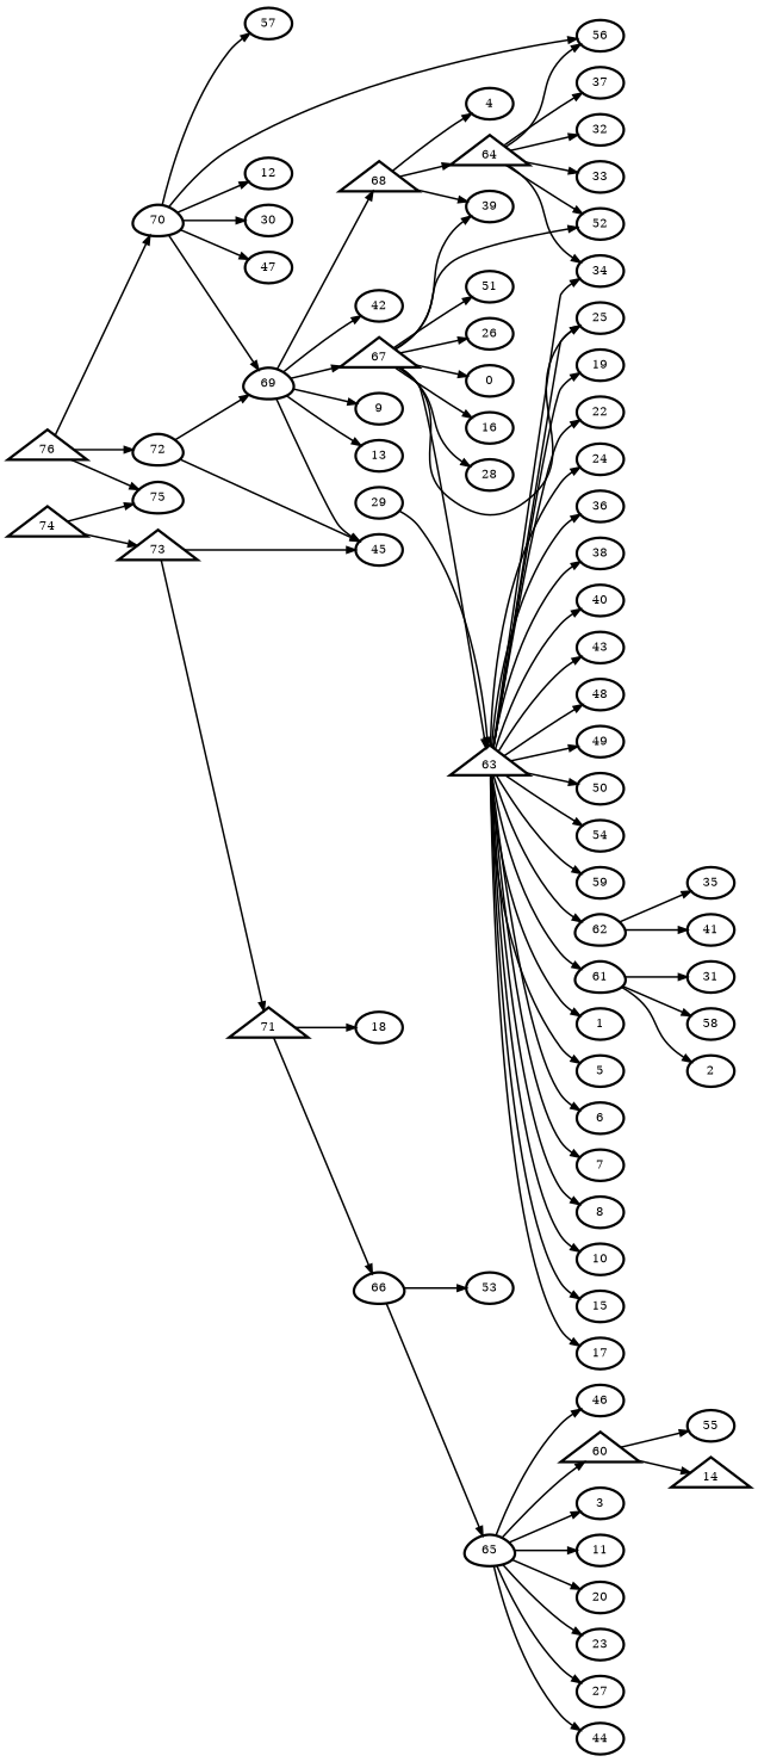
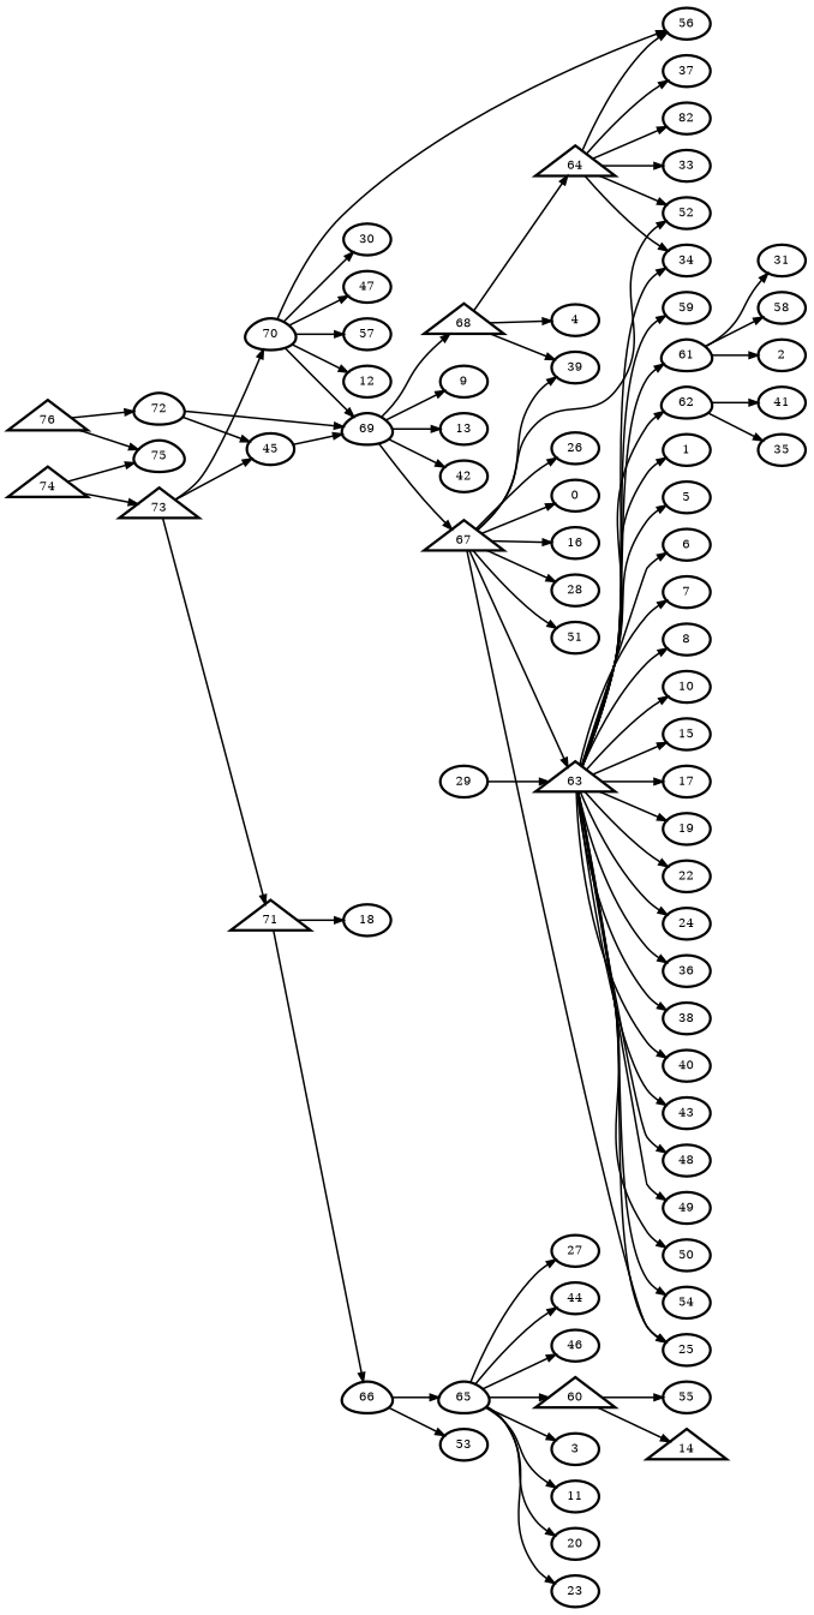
  digraph {
    rankdir=LR
    node [penwidth=3]
    edge [penwidth=2]
    n1 [label=0]
    n2 [label=1]
    n3 [label=2]
    n4 [label=3]
    n5 [label=4]
    n6 [label=5]
    n7 [label=6]
    n8 [label=7]
    n9 [label=8]
    n10 [label=9]
    n11 [label=10]
    n12 [label=11]
    n13 [label=12]
    n14 [label=13]
    n15 [label=14 shape=triangle]
    n16 [label=15]
    n17 [label=16]
    n18 [label=17]
    n19 [label=18]
    n20 [label=19]
    n21 [label=20]
    n22 [label=22]
    n23 [label=23]
    n24 [label=24]
    n25 [label=25]
    n26 [label=26]
    n27 [label=27]
    n28 [label=28]
    n29 [label=29]
    n30 [label=63 shape=triangle]
    n31 [label=30]
    n32 [label=31]
-   n33 [label=32]
+   n33 [label=82]
    n34 [label=33]
    n35 [label=34]
    n36 [label=35]
    n37 [label=36]
    n38 [label=37]
    n39 [label=38]
    n40 [label=39]
    n41 [label=40]
    n42 [label=41]
    n43 [label=42]
    n44 [label=43]
    n45 [label=44]
    n46 [label=45]
    n47 [label=46]
    n48 [label=47]
    n49 [label=48]
    n50 [label=49]
    n51 [label=50]
    n52 [label=51]
    n53 [label=52]
    n54 [label=53]
    n55 [label=54]
    n56 [label=55]
    n57 [label=56]
    n58 [label=57]
    n59 [label=58]
    n60 [label=59]
    n61 [label=61 shape=egg]
    n62 [label=62 shape=egg]
    n63 [label=65 shape=egg]
    n64 [label=60 shape=triangle]
    n65 [label=66 shape=egg]
    n66 [label=69 shape=egg]
    n67 [label=67 shape=triangle]
    n68 [label=68 shape=triangle]
    n69 [label=64 shape=triangle]
    n70 [label=70 shape=egg]
    n71 [label=72 shape=egg]
    n72 [label=75 shape=egg]
    n73 [label=74 shape=triangle]
    n74 [label=73 shape=triangle]
    n75 [label=71 shape=triangle]
    n76 [label=76 shape=triangle]
    n29 -> n30
    n30 -> n2
    n30 -> n6
    n30 -> n7
    n30 -> n8
    n30 -> n9
    n30 -> n11
    n30 -> n16
    n30 -> n18
    n30 -> n20
    n30 -> n22
    n30 -> n24
    n30 -> n25
    n30 -> n35
    n30 -> n37
    n30 -> n39
    n30 -> n41
    n30 -> n44
    n30 -> n49
    n30 -> n50
    n30 -> n51
    n30 -> n55
    n30 -> n60
    n30 -> n61
    n30 -> n62
    n61 -> n3
    n61 -> n32
    n61 -> n59
    n62 -> n36
    n62 -> n42
    n63 -> n4
    n63 -> n12
    n63 -> n21
    n63 -> n23
    n63 -> n27
    n63 -> n45
    n63 -> n47
    n63 -> n64
    n64 -> n15
    n64 -> n56
    n65 -> n54
    n65 -> n63
    n66 -> n10
    n66 -> n14
    n66 -> n43
-   n66 -> n46
+   n46 -> n66
    n66 -> n67
    n66 -> n68
    n67 -> n1
    n67 -> n17
    n67 -> n25
    n67 -> n26
    n67 -> n28
    n67 -> n30
    n67 -> n40
    n67 -> n52
    n67 -> n53
    n68 -> n5
    n68 -> n40
    n68 -> n69
    n69 -> n33
    n69 -> n34
    n69 -> n35
    n69 -> n38
    n69 -> n53
    n69 -> n57
    n70 -> n13
    n70 -> n31
    n70 -> n48
    n70 -> n57
    n70 -> n58
    n70 -> n66
    n71 -> n46
    n71 -> n66
    n73 -> n72
    n73 -> n74
    n74 -> n46
-   n76 -> n70
+   n74 -> n70
    n74 -> n75
    n75 -> n19
    n75 -> n65
    n76 -> n71
    n76 -> n72
  }
